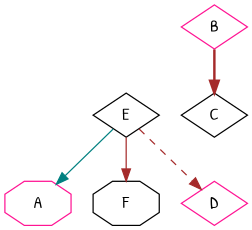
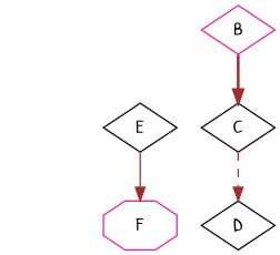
  digraph {
    fontname="Patrick Hand"
    node [color=deeppink fontname="Patrick Hand" shape=diamond]
    edge [childnumber=2 color=brown fontname="Patrick Hand" style=solid]
-   A [root=true shape=octagon]
    n2 [label=B]
    n3 [color=black label=C]
    n4 [color=black label=E]
-   n5 [color=black label=F shape=octagon]
-   n6 [label=D]
+   n5 [label=F shape=octagon]
+   n6 [color=black label=D]
    n2 -> n3 [style=bold]
-   n4 -> n6 [style=dashed]
-   n4 -> A [color=teal]
+   n3 -> n6 [style=dashed]
    n4 -> n5 [childnumber=1]
  }
